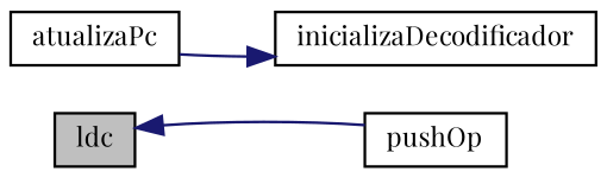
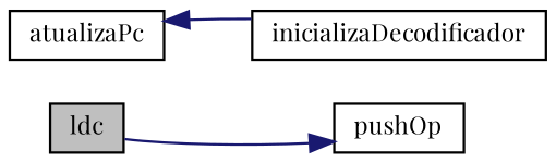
  digraph {
    fontname="Playfair Display"
    rankdir=LR
    node [color=black fillcolor=white fontname="Playfair Display" fontsize=10 shape=record style=filled]
    edge [color=midnightblue fontname="Playfair Display" fontsize=10 labelfontname=Helvetica labelfontsize=10 style=solid]
    n1 [fillcolor=grey75 fontcolor=black height=0.2 label=ldc width=0.4]
    n2 [height=0.2 label=pushOp width=0.4]
    n3 [height=0.2 label=atualizaPc width=0.4]
    n4 [height=0.2 label=inicializaDecodificador width=0.4]
-   n2 -> n1
-   n3 -> n4
+   n1 -> n2
+   n4 -> n3
  }
